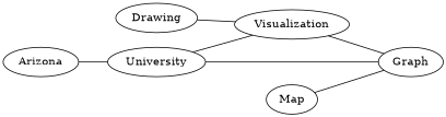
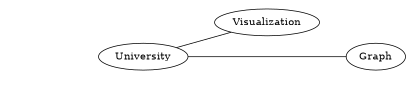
  graph {
    rankdir=LR
    node [cluster=2]
-   n1 [cluster=3 label=Drawing]
    n2 [cluster=3 label=Visualization]
    n3 [label="Graph"]
-   n4 [label=Arizona]
    n5 [label=University]
-   n6 [cluster=1 label=Map]
-   n1 -- n2
-   n2 -- n3
-   n4 -- n5
    n5 -- n2
    n5 -- n3
-   n6 -- n3
  }
